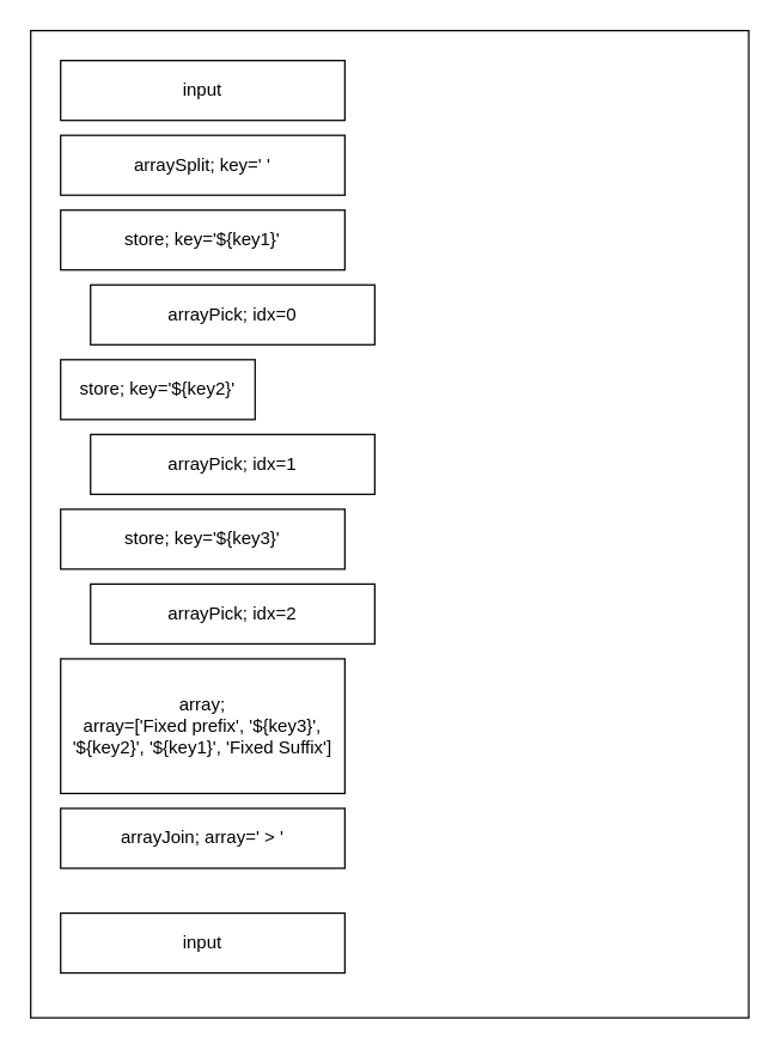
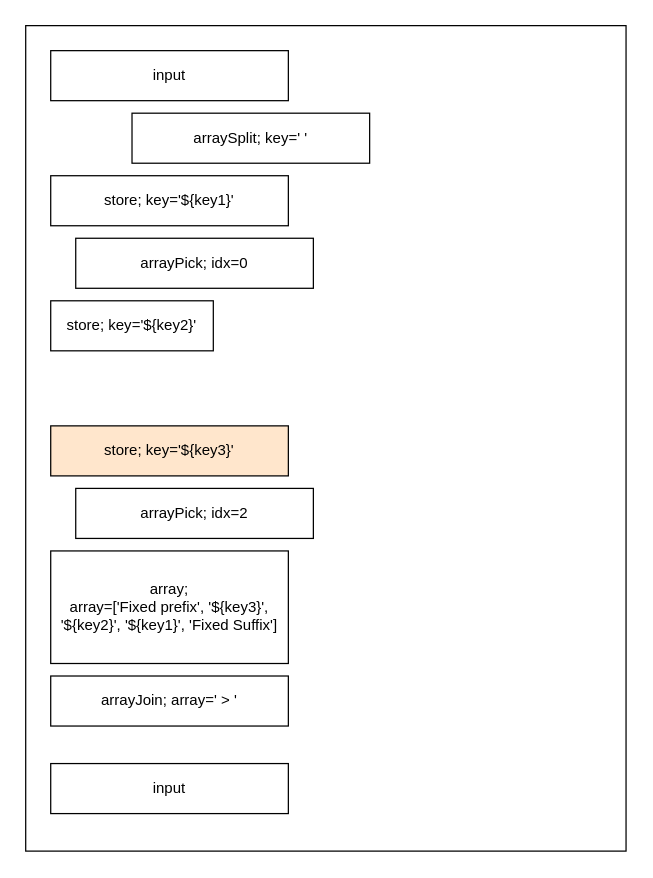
  <mxCell id="0" />
  <mxCell id="1" parent="0" />
  <mxCell id="2" value="" style="rounded=0;whiteSpace=wrap;html=1;" vertex="1" parent="1"><mxGeometry x="20" y="20" width="480" height="660" as="geometry" /></mxCell>
  <mxCell id="3" value="input" style="rounded=0;whiteSpace=wrap;html=1;" vertex="1" parent="1"><mxGeometry x="40" y="40" width="190" height="40" as="geometry" /></mxCell>
- <mxCell id="4" value="arraySplit; key=' '" style="rounded=0;whiteSpace=wrap;html=1;" vertex="1" parent="1"><mxGeometry x="40" y="90" width="190" height="40" as="geometry" /></mxCell>
+ <mxCell id="4" value="arraySplit; key=' '" style="rounded=0;whiteSpace=wrap;html=1;" vertex="1" parent="1"><mxGeometry x="105" y="90" width="190" height="40" as="geometry" /></mxCell>
  <mxCell id="5" value="store; key='${key1}'" style="rounded=0;whiteSpace=wrap;html=1;" vertex="1" parent="1"><mxGeometry x="40" y="140" width="190" height="40" as="geometry" /></mxCell>
  <mxCell id="6" value="arrayPick; idx=0" style="rounded=0;whiteSpace=wrap;html=1;" vertex="1" parent="1"><mxGeometry x="60" y="190" width="190" height="40" as="geometry" /></mxCell>
  <mxCell id="7" value="store; key='${key2}'" style="rounded=0;whiteSpace=wrap;html=1;" vertex="1" parent="1"><mxGeometry x="40" y="240" width="130" height="40" as="geometry" /></mxCell>
- <mxCell id="8" value="arrayPick; idx=1" style="rounded=0;whiteSpace=wrap;html=1;" vertex="1" parent="1"><mxGeometry x="60" y="290" width="190" height="40" as="geometry" /></mxCell>
- <mxCell id="9" value="store; key='${key3}'" style="rounded=0;whiteSpace=wrap;html=1;" vertex="1" parent="1"><mxGeometry x="40" y="340" width="190" height="40" as="geometry" /></mxCell>
+ <mxCell id="9" value="store; key='${key3}'" style="rounded=0;whiteSpace=wrap;html=1;fillColor=#ffe6cc;" vertex="1" parent="1"><mxGeometry x="40" y="340" width="190" height="40" as="geometry" /></mxCell>
  <mxCell id="10" value="arrayPick; idx=2" style="rounded=0;whiteSpace=wrap;html=1;" vertex="1" parent="1"><mxGeometry x="60" y="390" width="190" height="40" as="geometry" /></mxCell>
  <mxCell id="11" value="array; &lt;br&gt;&lt;div&gt;&lt;span&gt;array=['Fixed prefix', '${key3}', '${key2}', '${key1}', 'Fixed Suffix']&lt;/span&gt;&lt;/div&gt;" style="rounded=0;whiteSpace=wrap;html=1;align=center;" vertex="1" parent="1"><mxGeometry x="40" y="440" width="190" height="90" as="geometry" /></mxCell>
  <mxCell id="12" value="arrayJoin; array=' &amp;gt; '" style="rounded=0;whiteSpace=wrap;html=1;" vertex="1" parent="1"><mxGeometry x="40" y="540" width="190" height="40" as="geometry" /></mxCell>
  <mxCell id="13" value="input" style="rounded=0;whiteSpace=wrap;html=1;" vertex="1" parent="1"><mxGeometry x="40" y="610" width="190" height="40" as="geometry" /></mxCell>
